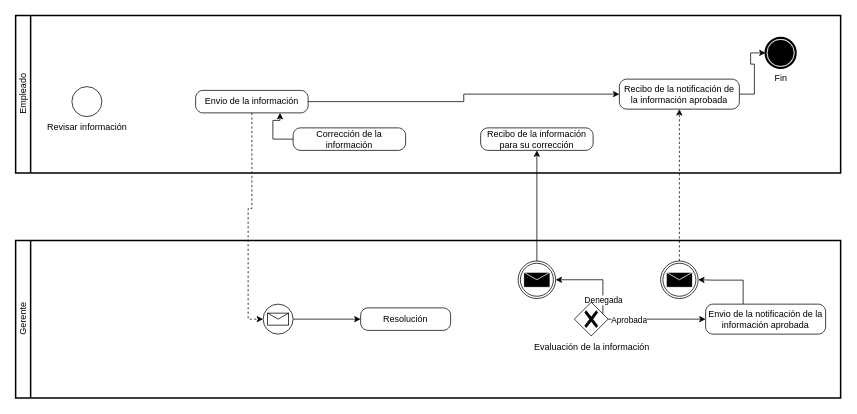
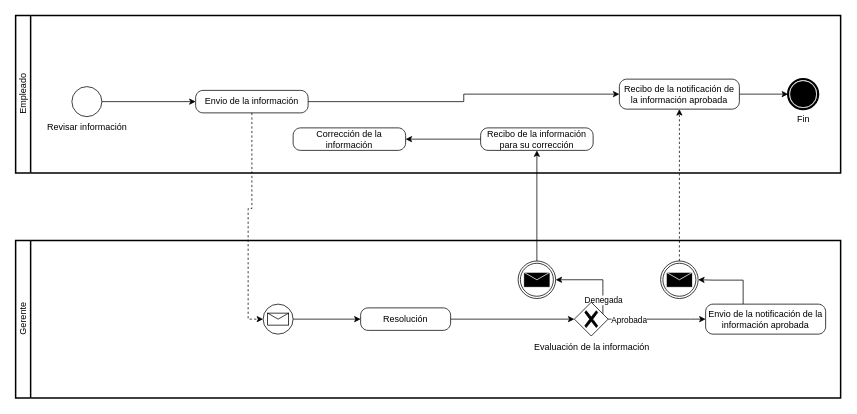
  <mxCell id="0" />
  <mxCell id="1" parent="0" />
  <mxCell id="2" value="Empleado" style="swimlane;html=1;startSize=20;fontStyle=0;collapsible=0;horizontal=0;swimlaneLine=1;swimlaneFillColor=#ffffff;strokeWidth=2;" parent="1" vertex="1"><mxGeometry x="20" y="20" width="1100" height="210" as="geometry" /></mxCell>
+ <mxCell id="3" style="edgeStyle=orthogonalEdgeStyle;rounded=0;orthogonalLoop=1;jettySize=auto;html=1;entryX=0;entryY=0.5;entryDx=0;entryDy=0;entryPerimeter=0;" parent="2" source="4" target="6" edge="1"><mxGeometry relative="1" as="geometry" /></mxCell>
  <mxCell id="4" value="Revisar información" style="points=[[0.145,0.145,0],[0.5,0,0],[0.855,0.145,0],[1,0.5,0],[0.855,0.855,0],[0.5,1,0],[0.145,0.855,0],[0,0.5,0]];shape=mxgraph.bpmn.event;html=1;verticalLabelPosition=bottom;labelBackgroundColor=#ffffff;verticalAlign=top;align=center;perimeter=ellipsePerimeter;outlineConnect=0;aspect=fixed;outline=standard;symbol=general;" parent="2" vertex="1"><mxGeometry x="75" y="95" width="40" height="40" as="geometry" /></mxCell>
  <mxCell id="5" style="edgeStyle=orthogonalEdgeStyle;rounded=0;orthogonalLoop=1;jettySize=auto;html=1;entryX=0;entryY=0.5;entryDx=0;entryDy=0;entryPerimeter=0;" parent="2" source="6" target="11" edge="1"><mxGeometry relative="1" as="geometry" /></mxCell>
  <mxCell id="6" value="Envio de la información" style="points=[[0.25,0,0],[0.5,0,0],[0.75,0,0],[1,0.25,0],[1,0.5,0],[1,0.75,0],[0.75,1,0],[0.5,1,0],[0.25,1,0],[0,0.75,0],[0,0.5,0],[0,0.25,0]];shape=mxgraph.bpmn.task;whiteSpace=wrap;rectStyle=rounded;size=10;taskMarker=abstract;" parent="2" vertex="1"><mxGeometry x="240" y="100" width="150" height="30" as="geometry" /></mxCell>
+ <mxCell id="7" style="edgeStyle=orthogonalEdgeStyle;rounded=0;orthogonalLoop=1;jettySize=auto;html=1;entryX=1;entryY=0.5;entryDx=0;entryDy=0;entryPerimeter=0;" parent="2" source="8" target="13" edge="1"><mxGeometry relative="1" as="geometry" /></mxCell>
  <mxCell id="8" value="Recibo de la información para su corrección" style="points=[[0.25,0,0],[0.5,0,0],[0.75,0,0],[1,0.25,0],[1,0.5,0],[1,0.75,0],[0.75,1,0],[0.5,1,0],[0.25,1,0],[0,0.75,0],[0,0.5,0],[0,0.25,0]];shape=mxgraph.bpmn.task;whiteSpace=wrap;rectStyle=rounded;size=10;taskMarker=abstract;" parent="2" vertex="1"><mxGeometry x="620" y="150" width="150" height="30" as="geometry" /></mxCell>
- <mxCell id="9" value="Fin" style="points=[[0.145,0.145,0],[0.5,0,0],[0.855,0.145,0],[1,0.5,0],[0.855,0.855,0],[0.5,1,0],[0.145,0.855,0],[0,0.5,0]];shape=mxgraph.bpmn.event;html=1;verticalLabelPosition=bottom;labelBackgroundColor=#ffffff;verticalAlign=top;align=center;perimeter=ellipsePerimeter;outlineConnect=0;aspect=fixed;outline=end;symbol=terminate;" parent="2" vertex="1"><mxGeometry x="1000" y="30" width="40" height="40" as="geometry" /></mxCell>
+ <mxCell id="9" value="Fin" style="points=[[0.145,0.145,0],[0.5,0,0],[0.855,0.145,0],[1,0.5,0],[0.855,0.855,0],[0.5,1,0],[0.145,0.855,0],[0,0.5,0]];shape=mxgraph.bpmn.event;html=1;verticalLabelPosition=bottom;labelBackgroundColor=#ffffff;verticalAlign=top;align=center;perimeter=ellipsePerimeter;outlineConnect=0;aspect=fixed;outline=end;symbol=terminate;" parent="2" vertex="1"><mxGeometry x="1030" y="85" width="40" height="40" as="geometry" /></mxCell>
  <mxCell id="10" style="edgeStyle=orthogonalEdgeStyle;rounded=0;orthogonalLoop=1;jettySize=auto;html=1;entryX=0;entryY=0.5;entryDx=0;entryDy=0;entryPerimeter=0;" parent="2" source="11" target="9" edge="1"><mxGeometry relative="1" as="geometry" /></mxCell>
  <mxCell id="11" value="Recibo de la notificación de la información aprobada" style="points=[[0.25,0,0],[0.5,0,0],[0.75,0,0],[1,0.25,0],[1,0.5,0],[1,0.75,0],[0.75,1,0],[0.5,1,0],[0.25,1,0],[0,0.75,0],[0,0.5,0],[0,0.25,0]];shape=mxgraph.bpmn.task;whiteSpace=wrap;rectStyle=rounded;size=10;taskMarker=abstract;" parent="2" vertex="1"><mxGeometry x="805" y="85" width="160" height="40" as="geometry" /></mxCell>
- <mxCell id="12" style="edgeStyle=orthogonalEdgeStyle;rounded=0;orthogonalLoop=1;jettySize=auto;html=1;entryX=0.75;entryY=1;entryDx=0;entryDy=0;entryPerimeter=0;" parent="2" source="13" target="6" edge="1"><mxGeometry relative="1" as="geometry"><mxPoint x="270" y="165" as="targetPoint" /><Array as="points"><mxPoint x="343" y="165" /><mxPoint x="343" y="140" /></Array></mxGeometry></mxCell>
  <mxCell id="13" value="Corrección de la información" style="points=[[0.25,0,0],[0.5,0,0],[0.75,0,0],[1,0.25,0],[1,0.5,0],[1,0.75,0],[0.75,1,0],[0.5,1,0],[0.25,1,0],[0,0.75,0],[0,0.5,0],[0,0.25,0]];shape=mxgraph.bpmn.task;whiteSpace=wrap;rectStyle=rounded;size=10;taskMarker=abstract;" parent="2" vertex="1"><mxGeometry x="370" y="150" width="150" height="30" as="geometry" /></mxCell>
  <mxCell id="14" value="Gerente" style="swimlane;html=1;startSize=20;fontStyle=0;collapsible=0;horizontal=0;swimlaneLine=1;swimlaneFillColor=#ffffff;strokeWidth=2;" parent="1" vertex="1"><mxGeometry x="20" y="320" width="1100" height="210" as="geometry" /></mxCell>
  <mxCell id="15" style="edgeStyle=orthogonalEdgeStyle;rounded=0;orthogonalLoop=1;jettySize=auto;html=1;entryX=0;entryY=0.5;entryDx=0;entryDy=0;entryPerimeter=0;" parent="14" source="16" target="18" edge="1"><mxGeometry relative="1" as="geometry" /></mxCell>
  <mxCell id="16" value="" style="points=[[0.145,0.145,0],[0.5,0,0],[0.855,0.145,0],[1,0.5,0],[0.855,0.855,0],[0.5,1,0],[0.145,0.855,0],[0,0.5,0]];shape=mxgraph.bpmn.event;html=1;verticalLabelPosition=bottom;labelBackgroundColor=#ffffff;verticalAlign=top;align=center;perimeter=ellipsePerimeter;outlineConnect=0;aspect=fixed;outline=standard;symbol=message;" parent="14" vertex="1"><mxGeometry x="330" y="85" width="40" height="40" as="geometry" /></mxCell>
+ <mxCell id="17" style="edgeStyle=orthogonalEdgeStyle;rounded=0;orthogonalLoop=1;jettySize=auto;html=1;entryX=0;entryY=0.5;entryDx=0;entryDy=0;entryPerimeter=0;" parent="14" source="18" target="22" edge="1"><mxGeometry relative="1" as="geometry"><mxPoint x="660" y="110" as="targetPoint" /></mxGeometry></mxCell>
  <mxCell id="18" value="Resolución" style="points=[[0.25,0,0],[0.5,0,0],[0.75,0,0],[1,0.25,0],[1,0.5,0],[1,0.75,0],[0.75,1,0],[0.5,1,0],[0.25,1,0],[0,0.75,0],[0,0.5,0],[0,0.25,0]];shape=mxgraph.bpmn.task;whiteSpace=wrap;rectStyle=rounded;size=10;taskMarker=abstract;" parent="14" vertex="1"><mxGeometry x="460" y="90" width="120" height="30" as="geometry" /></mxCell>
  <mxCell id="19" value="" style="points=[[0.145,0.145,0],[0.5,0,0],[0.855,0.145,0],[1,0.5,0],[0.855,0.855,0],[0.5,1,0],[0.145,0.855,0],[0,0.5,0]];shape=mxgraph.bpmn.event;html=1;verticalLabelPosition=bottom;labelBackgroundColor=#ffffff;verticalAlign=top;align=center;perimeter=ellipsePerimeter;outlineConnect=0;aspect=fixed;outline=throwing;symbol=message;" parent="14" vertex="1"><mxGeometry x="670" y="27.5" width="50" height="50" as="geometry" /></mxCell>
  <mxCell id="20" style="edgeStyle=orthogonalEdgeStyle;rounded=0;orthogonalLoop=1;jettySize=auto;html=1;entryX=1;entryY=0.5;entryDx=0;entryDy=0;entryPerimeter=0;" parent="14" source="22" target="19" edge="1"><mxGeometry relative="1" as="geometry"><mxPoint x="760" y="40" as="targetPoint" /><Array as="points"><mxPoint x="783" y="53" /></Array></mxGeometry></mxCell>
  <mxCell id="21" value="Denegada" style="edgeLabel;html=1;align=center;verticalAlign=middle;resizable=0;points=[];" parent="20" vertex="1" connectable="0"><mxGeometry x="-0.625" relative="1" as="geometry"><mxPoint y="1" as="offset" /></mxGeometry></mxCell>
  <mxCell id="22" value="Evaluación de la información" style="points=[[0.25,0.25,0],[0.5,0,0],[0.75,0.25,0],[1,0.5,0],[0.75,0.75,0],[0.5,1,0],[0.25,0.75,0],[0,0.5,0]];shape=mxgraph.bpmn.gateway2;html=1;verticalLabelPosition=bottom;labelBackgroundColor=#ffffff;verticalAlign=top;align=center;perimeter=rhombusPerimeter;outlineConnect=0;outline=none;symbol=none;gwType=exclusive;" parent="14" vertex="1"><mxGeometry x="745" y="82.5" width="45" height="45" as="geometry" /></mxCell>
  <mxCell id="23" value="" style="points=[[0.145,0.145,0],[0.5,0,0],[0.855,0.145,0],[1,0.5,0],[0.855,0.855,0],[0.5,1,0],[0.145,0.855,0],[0,0.5,0]];shape=mxgraph.bpmn.event;html=1;verticalLabelPosition=bottom;labelBackgroundColor=#ffffff;verticalAlign=top;align=center;perimeter=ellipsePerimeter;outlineConnect=0;aspect=fixed;outline=throwing;symbol=message;" vertex="1" parent="14"><mxGeometry x="860" y="27.5" width="50" height="50" as="geometry" /></mxCell>
  <mxCell id="24" style="edgeStyle=orthogonalEdgeStyle;rounded=0;orthogonalLoop=1;jettySize=auto;html=1;entryX=0;entryY=0.5;entryDx=0;entryDy=0;entryPerimeter=0;" parent="14" source="22" target="27" edge="1"><mxGeometry relative="1" as="geometry"><mxPoint x="890" y="150" as="targetPoint" /><Array as="points"><mxPoint x="900" y="105" /><mxPoint x="900" y="105" /></Array></mxGeometry></mxCell>
  <mxCell id="25" value="Aprobada" style="edgeLabel;html=1;align=center;verticalAlign=middle;resizable=0;points=[];" parent="24" vertex="1" connectable="0"><mxGeometry x="-0.578" y="-1" relative="1" as="geometry"><mxPoint as="offset" /></mxGeometry></mxCell>
  <mxCell id="26" style="edgeStyle=orthogonalEdgeStyle;rounded=0;orthogonalLoop=1;jettySize=auto;html=1;entryX=1;entryY=0.5;entryDx=0;entryDy=0;entryPerimeter=0;" edge="1" parent="14" source="27" target="23"><mxGeometry relative="1" as="geometry"><Array as="points"><mxPoint x="970" y="53" /><mxPoint x="930" y="53" /></Array></mxGeometry></mxCell>
  <mxCell id="27" value="Envio de la notificación de la información aprobada" style="points=[[0.25,0,0],[0.5,0,0],[0.75,0,0],[1,0.25,0],[1,0.5,0],[1,0.75,0],[0.75,1,0],[0.5,1,0],[0.25,1,0],[0,0.75,0],[0,0.5,0],[0,0.25,0]];shape=mxgraph.bpmn.task;whiteSpace=wrap;rectStyle=rounded;size=10;taskMarker=abstract;" vertex="1" parent="14"><mxGeometry x="920" y="85" width="160" height="40" as="geometry" /></mxCell>
  <mxCell id="28" style="edgeStyle=orthogonalEdgeStyle;rounded=0;orthogonalLoop=1;jettySize=auto;html=1;entryX=0;entryY=0.5;entryDx=0;entryDy=0;entryPerimeter=0;dashed=1;" parent="1" source="6" target="16" edge="1"><mxGeometry relative="1" as="geometry" /></mxCell>
  <mxCell id="29" style="edgeStyle=orthogonalEdgeStyle;rounded=0;orthogonalLoop=1;jettySize=auto;html=1;entryX=0.5;entryY=1;entryDx=0;entryDy=0;entryPerimeter=0;" parent="1" source="19" target="8" edge="1"><mxGeometry relative="1" as="geometry" /></mxCell>
  <mxCell id="30" style="edgeStyle=orthogonalEdgeStyle;rounded=0;orthogonalLoop=1;jettySize=auto;html=1;entryX=0.5;entryY=1;entryDx=0;entryDy=0;entryPerimeter=0;dashed=1;" edge="1" parent="1" source="23" target="11"><mxGeometry relative="1" as="geometry" /></mxCell>
